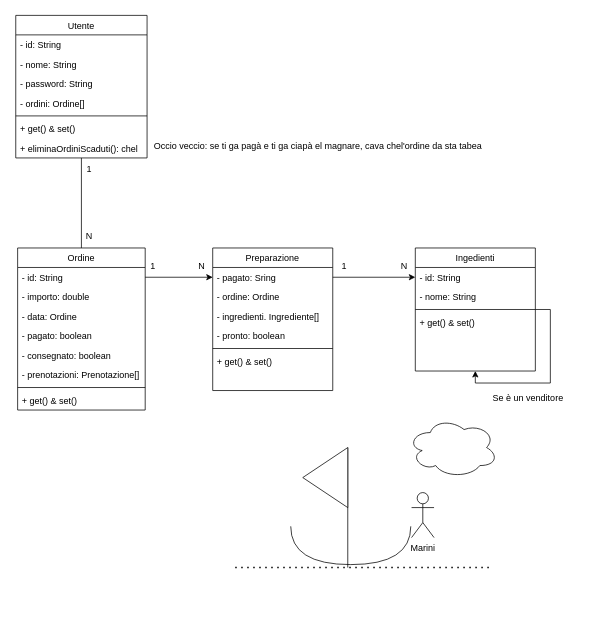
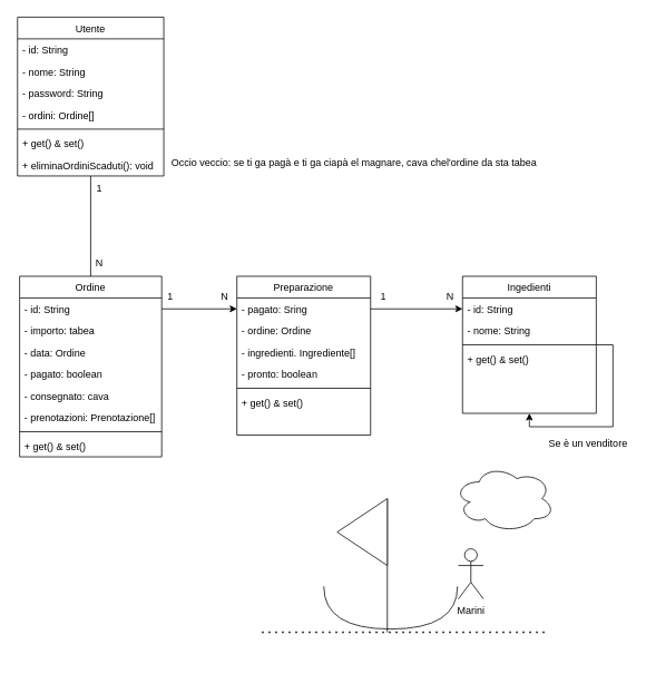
  <mxCell id="0" />
  <mxCell id="1" parent="0" />
  <mxCell id="2" style="edgeStyle=orthogonalEdgeStyle;rounded=0;orthogonalLoop=1;jettySize=auto;html=1;entryX=0.5;entryY=1;entryDx=0;entryDy=0;" edge="1" parent="1" source="3" target="3"><mxGeometry relative="1" as="geometry"><mxPoint x="723" y="510" as="targetPoint" /><Array as="points"><mxPoint x="733" y="412" /><mxPoint x="733" y="510" /><mxPoint x="633" y="510" /></Array></mxGeometry></mxCell>
  <mxCell id="3" value="Ingedienti" style="swimlane;fontStyle=0;align=center;verticalAlign=top;childLayout=stackLayout;horizontal=1;startSize=26;horizontalStack=0;resizeParent=1;resizeLast=0;collapsible=1;marginBottom=0;rounded=0;shadow=0;strokeWidth=1;" parent="1" vertex="1"><mxGeometry x="553" y="330" width="160" height="164" as="geometry"><mxRectangle x="130" y="380" width="160" height="26" as="alternateBounds" /></mxGeometry></mxCell>
  <mxCell id="4" value="- id: String" style="text;align=left;verticalAlign=top;spacingLeft=4;spacingRight=4;overflow=hidden;rotatable=0;points=[[0,0.5],[1,0.5]];portConstraint=eastwest;" parent="3" vertex="1"><mxGeometry y="26" width="160" height="26" as="geometry" /></mxCell>
  <mxCell id="5" value="- nome: String" style="text;align=left;verticalAlign=top;spacingLeft=4;spacingRight=4;overflow=hidden;rotatable=0;points=[[0,0.5],[1,0.5]];portConstraint=eastwest;" vertex="1" parent="3"><mxGeometry y="52" width="160" height="26" as="geometry" /></mxCell>
  <mxCell id="6" value="" style="line;html=1;strokeWidth=1;align=left;verticalAlign=middle;spacingTop=-1;spacingLeft=3;spacingRight=3;rotatable=0;labelPosition=right;points=[];portConstraint=eastwest;" parent="3" vertex="1"><mxGeometry y="78" width="160" height="8" as="geometry" /></mxCell>
  <mxCell id="7" value="+ get() &amp; set()" style="text;align=left;verticalAlign=top;spacingLeft=4;spacingRight=4;overflow=hidden;rotatable=0;points=[[0,0.5],[1,0.5]];portConstraint=eastwest;fontStyle=0" parent="3" vertex="1"><mxGeometry y="86" width="160" height="26" as="geometry" /></mxCell>
  <mxCell id="8" value="Preparazione" style="swimlane;fontStyle=0;align=center;verticalAlign=top;childLayout=stackLayout;horizontal=1;startSize=26;horizontalStack=0;resizeParent=1;resizeLast=0;collapsible=1;marginBottom=0;rounded=0;shadow=0;strokeWidth=1;" vertex="1" parent="1"><mxGeometry x="283" y="330" width="160" height="190" as="geometry"><mxRectangle x="130" y="380" width="160" height="26" as="alternateBounds" /></mxGeometry></mxCell>
  <mxCell id="9" value="- pagato: Sring" style="text;align=left;verticalAlign=top;spacingLeft=4;spacingRight=4;overflow=hidden;rotatable=0;points=[[0,0.5],[1,0.5]];portConstraint=eastwest;" vertex="1" parent="8"><mxGeometry y="26" width="160" height="26" as="geometry" /></mxCell>
  <mxCell id="10" value="- ordine: Ordine" style="text;align=left;verticalAlign=top;spacingLeft=4;spacingRight=4;overflow=hidden;rotatable=0;points=[[0,0.5],[1,0.5]];portConstraint=eastwest;rounded=0;shadow=0;html=0;" vertex="1" parent="8"><mxGeometry y="52" width="160" height="26" as="geometry" /></mxCell>
  <mxCell id="11" value="- ingredienti. Ingrediente[]" style="text;align=left;verticalAlign=top;spacingLeft=4;spacingRight=4;overflow=hidden;rotatable=0;points=[[0,0.5],[1,0.5]];portConstraint=eastwest;rounded=0;shadow=0;html=0;" vertex="1" parent="8"><mxGeometry y="78" width="160" height="26" as="geometry" /></mxCell>
  <mxCell id="12" value="- pronto: boolean" style="text;align=left;verticalAlign=top;spacingLeft=4;spacingRight=4;overflow=hidden;rotatable=0;points=[[0,0.5],[1,0.5]];portConstraint=eastwest;rounded=0;shadow=0;html=0;" vertex="1" parent="8"><mxGeometry y="104" width="160" height="26" as="geometry" /></mxCell>
  <mxCell id="13" value="" style="line;html=1;strokeWidth=1;align=left;verticalAlign=middle;spacingTop=-1;spacingLeft=3;spacingRight=3;rotatable=0;labelPosition=right;points=[];portConstraint=eastwest;" vertex="1" parent="8"><mxGeometry y="130" width="160" height="8" as="geometry" /></mxCell>
  <mxCell id="14" value="+ get() &amp; set()" style="text;align=left;verticalAlign=top;spacingLeft=4;spacingRight=4;overflow=hidden;rotatable=0;points=[[0,0.5],[1,0.5]];portConstraint=eastwest;fontStyle=0" vertex="1" parent="8"><mxGeometry y="138" width="160" height="26" as="geometry" /></mxCell>
  <mxCell id="15" value="Ordine" style="swimlane;fontStyle=0;align=center;verticalAlign=top;childLayout=stackLayout;horizontal=1;startSize=26;horizontalStack=0;resizeParent=1;resizeLast=0;collapsible=1;marginBottom=0;rounded=0;shadow=0;strokeWidth=1;" vertex="1" parent="1"><mxGeometry x="23" y="330" width="170" height="216" as="geometry"><mxRectangle x="130" y="380" width="160" height="26" as="alternateBounds" /></mxGeometry></mxCell>
  <mxCell id="16" value="- id: String" style="text;align=left;verticalAlign=top;spacingLeft=4;spacingRight=4;overflow=hidden;rotatable=0;points=[[0,0.5],[1,0.5]];portConstraint=eastwest;" vertex="1" parent="15"><mxGeometry y="26" width="170" height="26" as="geometry" /></mxCell>
- <mxCell id="17" value="- importo: double" style="text;align=left;verticalAlign=top;spacingLeft=4;spacingRight=4;overflow=hidden;rotatable=0;points=[[0,0.5],[1,0.5]];portConstraint=eastwest;rounded=0;shadow=0;html=0;" vertex="1" parent="15"><mxGeometry y="52" width="170" height="26" as="geometry" /></mxCell>
+ <mxCell id="17" value="- importo: tabea" style="text;align=left;verticalAlign=top;spacingLeft=4;spacingRight=4;overflow=hidden;rotatable=0;points=[[0,0.5],[1,0.5]];portConstraint=eastwest;rounded=0;shadow=0;html=0;" vertex="1" parent="15"><mxGeometry y="52" width="170" height="26" as="geometry" /></mxCell>
  <mxCell id="18" value="- data: Ordine" style="text;align=left;verticalAlign=top;spacingLeft=4;spacingRight=4;overflow=hidden;rotatable=0;points=[[0,0.5],[1,0.5]];portConstraint=eastwest;rounded=0;shadow=0;html=0;" vertex="1" parent="15"><mxGeometry y="78" width="170" height="26" as="geometry" /></mxCell>
  <mxCell id="19" value="- pagato: boolean" style="text;align=left;verticalAlign=top;spacingLeft=4;spacingRight=4;overflow=hidden;rotatable=0;points=[[0,0.5],[1,0.5]];portConstraint=eastwest;rounded=0;shadow=0;html=0;" vertex="1" parent="15"><mxGeometry y="104" width="170" height="26" as="geometry" /></mxCell>
- <mxCell id="20" value="- consegnato: boolean" style="text;align=left;verticalAlign=top;spacingLeft=4;spacingRight=4;overflow=hidden;rotatable=0;points=[[0,0.5],[1,0.5]];portConstraint=eastwest;rounded=0;shadow=0;html=0;" vertex="1" parent="15"><mxGeometry y="130" width="170" height="26" as="geometry" /></mxCell>
+ <mxCell id="20" value="- consegnato: cava" style="text;align=left;verticalAlign=top;spacingLeft=4;spacingRight=4;overflow=hidden;rotatable=0;points=[[0,0.5],[1,0.5]];portConstraint=eastwest;rounded=0;shadow=0;html=0;" vertex="1" parent="15"><mxGeometry y="130" width="170" height="26" as="geometry" /></mxCell>
  <mxCell id="21" value="- prenotazioni: Prenotazione[]" style="text;align=left;verticalAlign=top;spacingLeft=4;spacingRight=4;overflow=hidden;rotatable=0;points=[[0,0.5],[1,0.5]];portConstraint=eastwest;rounded=0;shadow=0;html=0;" vertex="1" parent="15"><mxGeometry y="156" width="170" height="26" as="geometry" /></mxCell>
  <mxCell id="22" value="" style="line;html=1;strokeWidth=1;align=left;verticalAlign=middle;spacingTop=-1;spacingLeft=3;spacingRight=3;rotatable=0;labelPosition=right;points=[];portConstraint=eastwest;" vertex="1" parent="15"><mxGeometry y="182" width="170" height="8" as="geometry" /></mxCell>
  <mxCell id="23" value="+ get() &amp; set()" style="text;align=left;verticalAlign=top;spacingLeft=4;spacingRight=4;overflow=hidden;rotatable=0;points=[[0,0.5],[1,0.5]];portConstraint=eastwest;" vertex="1" parent="15"><mxGeometry y="190" width="170" height="26" as="geometry" /></mxCell>
  <mxCell id="24" style="edgeStyle=orthogonalEdgeStyle;rounded=0;orthogonalLoop=1;jettySize=auto;html=1;exitX=0.5;exitY=1;exitDx=0;exitDy=0;entryX=0.5;entryY=0;entryDx=0;entryDy=0;endArrow=none;" edge="1" parent="1" source="25" target="15"><mxGeometry relative="1" as="geometry" /></mxCell>
  <mxCell id="25" value="Utente" style="swimlane;fontStyle=0;align=center;verticalAlign=top;childLayout=stackLayout;horizontal=1;startSize=26;horizontalStack=0;resizeParent=1;resizeLast=0;collapsible=1;marginBottom=0;rounded=0;shadow=0;strokeWidth=1;" vertex="1" parent="1"><mxGeometry x="20.5" y="20" width="175" height="190" as="geometry"><mxRectangle x="130" y="380" width="160" height="26" as="alternateBounds" /></mxGeometry></mxCell>
  <mxCell id="26" value="- id: String" style="text;align=left;verticalAlign=top;spacingLeft=4;spacingRight=4;overflow=hidden;rotatable=0;points=[[0,0.5],[1,0.5]];portConstraint=eastwest;" vertex="1" parent="25"><mxGeometry y="26" width="175" height="26" as="geometry" /></mxCell>
  <mxCell id="27" value="- nome: String" style="text;align=left;verticalAlign=top;spacingLeft=4;spacingRight=4;overflow=hidden;rotatable=0;points=[[0,0.5],[1,0.5]];portConstraint=eastwest;rounded=0;shadow=0;html=0;" vertex="1" parent="25"><mxGeometry y="52" width="175" height="26" as="geometry" /></mxCell>
  <mxCell id="28" value="- password: String" style="text;align=left;verticalAlign=top;spacingLeft=4;spacingRight=4;overflow=hidden;rotatable=0;points=[[0,0.5],[1,0.5]];portConstraint=eastwest;rounded=0;shadow=0;html=0;" vertex="1" parent="25"><mxGeometry y="78" width="175" height="26" as="geometry" /></mxCell>
  <mxCell id="29" value="- ordini: Ordine[]" style="text;align=left;verticalAlign=top;spacingLeft=4;spacingRight=4;overflow=hidden;rotatable=0;points=[[0,0.5],[1,0.5]];portConstraint=eastwest;rounded=0;shadow=0;html=0;" vertex="1" parent="25"><mxGeometry y="104" width="175" height="26" as="geometry" /></mxCell>
  <mxCell id="30" value="" style="line;html=1;strokeWidth=1;align=left;verticalAlign=middle;spacingTop=-1;spacingLeft=3;spacingRight=3;rotatable=0;labelPosition=right;points=[];portConstraint=eastwest;" vertex="1" parent="25"><mxGeometry y="130" width="175" height="8" as="geometry" /></mxCell>
  <mxCell id="31" value="+ get() &amp; set()" style="text;align=left;verticalAlign=top;spacingLeft=4;spacingRight=4;overflow=hidden;rotatable=0;points=[[0,0.5],[1,0.5]];portConstraint=eastwest;" vertex="1" parent="25"><mxGeometry y="138" width="175" height="26" as="geometry" /></mxCell>
- <mxCell id="32" value="+ eliminaOrdiniScaduti(): chel" style="text;align=left;verticalAlign=top;spacingLeft=4;spacingRight=4;overflow=hidden;rotatable=0;points=[[0,0.5],[1,0.5]];portConstraint=eastwest;" vertex="1" parent="25"><mxGeometry y="164" width="175" height="26" as="geometry" /></mxCell>
+ <mxCell id="32" value="+ eliminaOrdiniScaduti(): void" style="text;align=left;verticalAlign=top;spacingLeft=4;spacingRight=4;overflow=hidden;rotatable=0;points=[[0,0.5],[1,0.5]];portConstraint=eastwest;" vertex="1" parent="25"><mxGeometry y="164" width="175" height="26" as="geometry" /></mxCell>
  <mxCell id="33" style="edgeStyle=orthogonalEdgeStyle;rounded=0;orthogonalLoop=1;jettySize=auto;html=1;exitX=1;exitY=0.5;exitDx=0;exitDy=0;entryX=0;entryY=0.5;entryDx=0;entryDy=0;" edge="1" parent="1" source="16" target="9"><mxGeometry relative="1" as="geometry" /></mxCell>
  <mxCell id="34" style="edgeStyle=orthogonalEdgeStyle;rounded=0;orthogonalLoop=1;jettySize=auto;html=1;exitX=1;exitY=0.5;exitDx=0;exitDy=0;entryX=0;entryY=0.5;entryDx=0;entryDy=0;" edge="1" parent="1" source="9" target="4"><mxGeometry relative="1" as="geometry" /></mxCell>
  <mxCell id="35" value="" style="shape=requiredInterface;html=1;verticalLabelPosition=bottom;sketch=0;rotation=90;" vertex="1" parent="1"><mxGeometry x="441.5" y="646.5" width="51" height="160" as="geometry" /></mxCell>
  <mxCell id="36" value="Marini" style="shape=umlActor;verticalLabelPosition=bottom;verticalAlign=top;html=1;outlineConnect=0;" vertex="1" parent="1"><mxGeometry x="548" y="656" width="30" height="60" as="geometry" /></mxCell>
  <mxCell id="37" value="" style="endArrow=none;dashed=1;html=1;dashPattern=1 3;strokeWidth=2;rounded=0;" edge="1" parent="1"><mxGeometry width="50" height="50" relative="1" as="geometry"><mxPoint x="313" y="756" as="sourcePoint" /><mxPoint x="653" y="756" as="targetPoint" /></mxGeometry></mxCell>
  <mxCell id="38" value="" style="endArrow=none;html=1;rounded=0;" edge="1" parent="1"><mxGeometry width="50" height="50" relative="1" as="geometry"><mxPoint x="463" y="756" as="sourcePoint" /><mxPoint x="463" y="596" as="targetPoint" /></mxGeometry></mxCell>
  <mxCell id="39" value="" style="triangle;whiteSpace=wrap;html=1;rotation=-180;" vertex="1" parent="1"><mxGeometry x="403" y="596" width="60" height="80" as="geometry" /></mxCell>
  <mxCell id="40" value="" style="ellipse;shape=cloud;whiteSpace=wrap;html=1;" vertex="1" parent="1"><mxGeometry x="543" y="556" width="120" height="80" as="geometry" /></mxCell>
  <mxCell id="41" value="Se è un venditore" style="text;html=1;align=center;verticalAlign=middle;resizable=0;points=[];autosize=1;strokeColor=none;fillColor=none;" vertex="1" parent="1"><mxGeometry x="643" y="515" width="120" height="30" as="geometry" /></mxCell>
  <mxCell id="42" value="1" style="text;html=1;align=center;verticalAlign=middle;resizable=0;points=[];autosize=1;strokeColor=none;fillColor=none;" vertex="1" parent="1"><mxGeometry x="188" y="340" width="30" height="30" as="geometry" /></mxCell>
  <mxCell id="43" value="N" style="text;html=1;align=center;verticalAlign=middle;resizable=0;points=[];autosize=1;strokeColor=none;fillColor=none;" vertex="1" parent="1"><mxGeometry x="253" y="340" width="30" height="30" as="geometry" /></mxCell>
  <mxCell id="44" value="1" style="text;html=1;align=center;verticalAlign=middle;resizable=0;points=[];autosize=1;strokeColor=none;fillColor=none;" vertex="1" parent="1"><mxGeometry x="443" y="340" width="30" height="30" as="geometry" /></mxCell>
  <mxCell id="45" value="N" style="text;html=1;align=center;verticalAlign=middle;resizable=0;points=[];autosize=1;strokeColor=none;fillColor=none;" vertex="1" parent="1"><mxGeometry x="523" y="340" width="30" height="30" as="geometry" /></mxCell>
  <mxCell id="46" value="1" style="text;html=1;align=center;verticalAlign=middle;resizable=0;points=[];autosize=1;strokeColor=none;fillColor=none;" vertex="1" parent="1"><mxGeometry x="103" y="210" width="30" height="30" as="geometry" /></mxCell>
  <mxCell id="47" value="N" style="text;html=1;align=center;verticalAlign=middle;resizable=0;points=[];autosize=1;strokeColor=none;fillColor=none;" vertex="1" parent="1"><mxGeometry x="103" y="300" width="30" height="30" as="geometry" /></mxCell>
  <mxCell id="48" value="Occio veccio: se ti ga pagà e ti ga ciapà el magnare, cava chel'ordine da sta tabea" style="text;html=1;align=center;verticalAlign=middle;resizable=0;points=[];autosize=1;strokeColor=none;fillColor=none;" vertex="1" parent="1"><mxGeometry x="193" y="180" width="460" height="30" as="geometry" /></mxCell>
